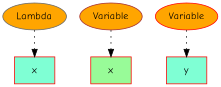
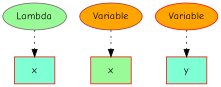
  digraph {
    fontname="Comic Neue"
    node [color=red fillcolor=palegreen fontname="Comic Neue" style=filled]
    edge [fontname="Comic Neue" style=dotted]
-   n1 [color=gray40 fillcolor=orange label=Lambda]
+   n1 [color=gray40 label=Lambda]
    n2 [fillcolor=aquamarine label=x shape=box]
    n3 [color=brown fillcolor=orange label=Variable]
    n4 [label=x shape=box]
    n5 [fillcolor=orange label=Variable]
    n6 [fillcolor=aquamarine label=y shape=box]
    n1 -> n2
    n3 -> n4
    n5 -> n6
  }
